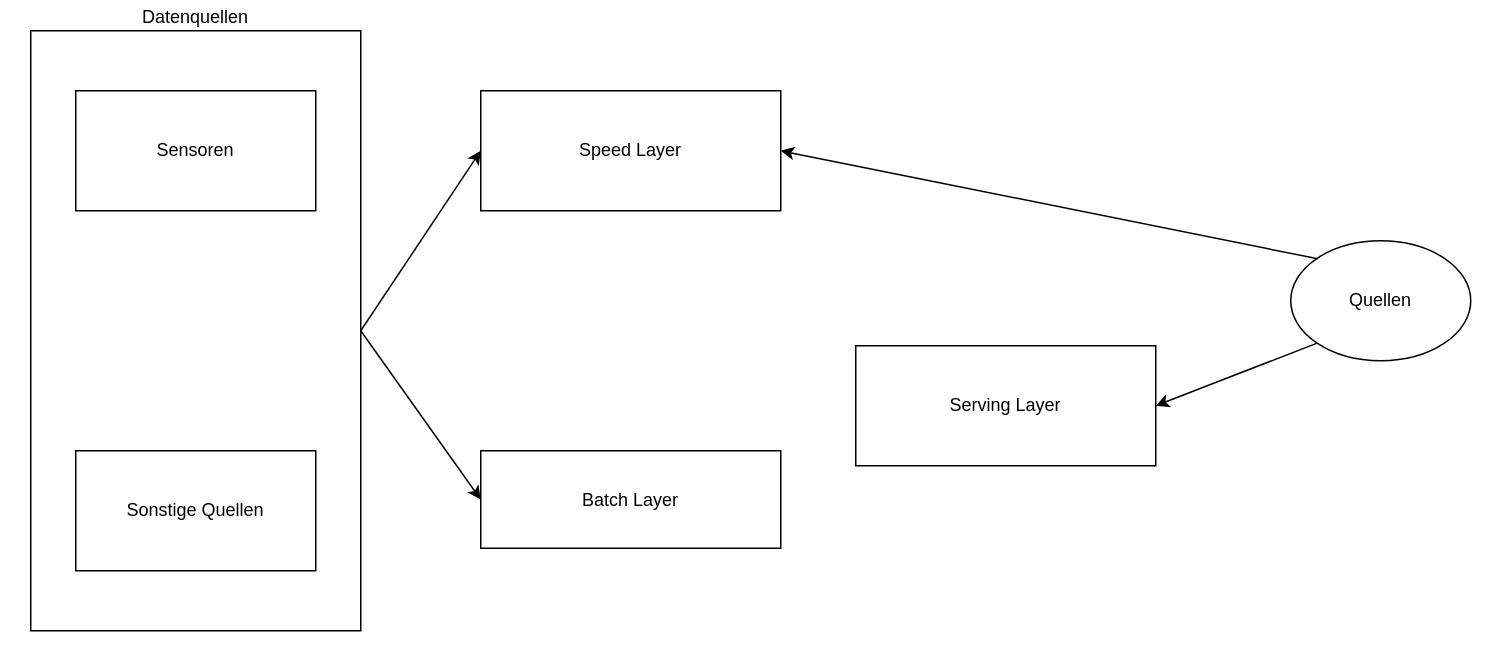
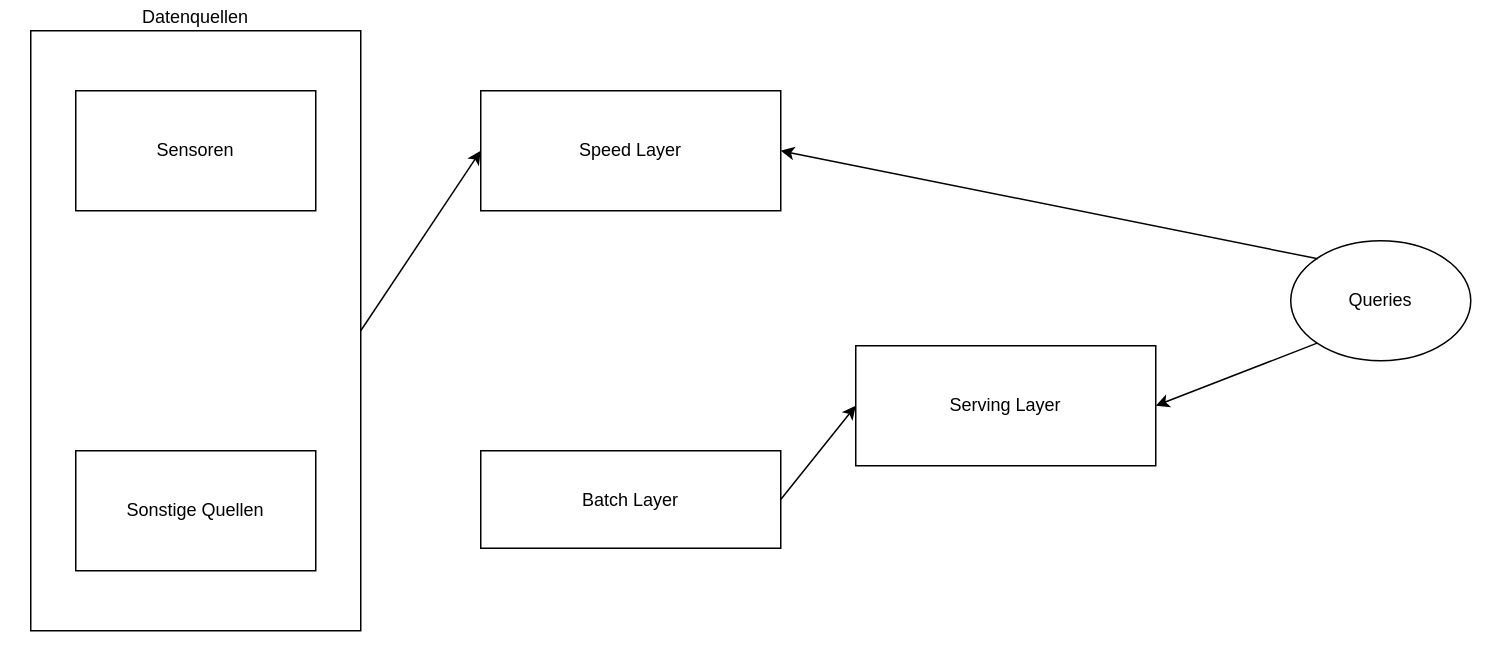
  <mxCell id="0" />
  <mxCell id="1" parent="0" />
  <mxCell id="2" value="Datenquellen" style="rounded=0;whiteSpace=wrap;html=1;labelPosition=center;verticalLabelPosition=top;align=center;verticalAlign=bottom;" parent="1" vertex="1"><mxGeometry x="20" y="20" width="220" height="400" as="geometry" /></mxCell>
  <mxCell id="3" value="Sensoren" style="rounded=0;whiteSpace=wrap;html=1;" parent="1" vertex="1"><mxGeometry x="50" y="60" width="160" height="80" as="geometry" /></mxCell>
  <mxCell id="4" value="Sonstige Quellen" style="rounded=0;whiteSpace=wrap;html=1;" parent="1" vertex="1"><mxGeometry x="50" y="300" width="160" height="80" as="geometry" /></mxCell>
  <mxCell id="5" value="Speed Layer" style="rounded=0;whiteSpace=wrap;html=1;" parent="1" vertex="1"><mxGeometry x="320" y="60" width="200" height="80" as="geometry" /></mxCell>
  <mxCell id="6" value="Batch Layer" style="rounded=0;whiteSpace=wrap;html=1;" parent="1" vertex="1"><mxGeometry x="320" y="300" width="200" height="65" as="geometry" /></mxCell>
  <mxCell id="7" value="Serving Layer" style="rounded=0;whiteSpace=wrap;html=1;" parent="1" vertex="1"><mxGeometry x="570" y="230" width="200" height="80" as="geometry" /></mxCell>
  <mxCell id="8" value="" style="endArrow=classic;html=1;rounded=0;entryX=0;entryY=0.5;entryDx=0;entryDy=0;exitX=1;exitY=0.5;exitDx=0;exitDy=0;" parent="1" source="2" target="5" edge="1"><mxGeometry width="50" height="50" relative="1" as="geometry"><mxPoint x="240" y="210" as="sourcePoint" /><mxPoint x="290" y="160" as="targetPoint" /></mxGeometry></mxCell>
- <mxCell id="9" value="" style="endArrow=classic;html=1;rounded=0;entryX=0;entryY=0.5;entryDx=0;entryDy=0;exitX=1;exitY=0.5;exitDx=0;exitDy=0;" parent="1" source="2" target="6" edge="1"><mxGeometry width="50" height="50" relative="1" as="geometry"><mxPoint x="270" y="260" as="sourcePoint" /><mxPoint x="350" y="140" as="targetPoint" /></mxGeometry></mxCell>
- <mxCell id="11" value="Quellen" style="ellipse;whiteSpace=wrap;html=1;" vertex="1" parent="1"><mxGeometry x="860" y="160" width="120" height="80" as="geometry" /></mxCell>
+ <mxCell id="10" value="" style="endArrow=classic;html=1;rounded=0;entryX=0;entryY=0.5;entryDx=0;entryDy=0;exitX=1;exitY=0.5;exitDx=0;exitDy=0;" parent="1" source="6" target="7" edge="1"><mxGeometry width="50" height="50" relative="1" as="geometry"><mxPoint x="590" y="340" as="sourcePoint" /><mxPoint x="770" y="420" as="targetPoint" /></mxGeometry></mxCell>
+ <mxCell id="11" value="Queries" style="ellipse;whiteSpace=wrap;html=1;" vertex="1" parent="1"><mxGeometry x="860" y="160" width="120" height="80" as="geometry" /></mxCell>
  <mxCell id="12" value="" style="endArrow=classic;html=1;rounded=0;entryX=1;entryY=0.5;entryDx=0;entryDy=0;exitX=0;exitY=0;exitDx=0;exitDy=0;" edge="1" parent="1"><mxGeometry width="50" height="50" relative="1" as="geometry"><mxPoint x="878" y="172" as="sourcePoint" /><mxPoint x="520" y="100" as="targetPoint" /></mxGeometry></mxCell>
  <mxCell id="13" value="" style="endArrow=classic;html=1;rounded=0;entryX=1;entryY=0.5;entryDx=0;entryDy=0;exitX=0;exitY=1;exitDx=0;exitDy=0;" edge="1" parent="1" source="11" target="7"><mxGeometry width="50" height="50" relative="1" as="geometry"><mxPoint x="898" y="256" as="sourcePoint" /><mxPoint x="540" y="184" as="targetPoint" /></mxGeometry></mxCell>
